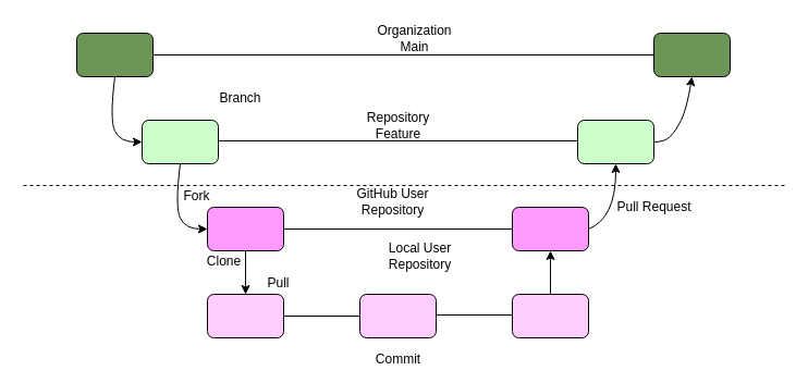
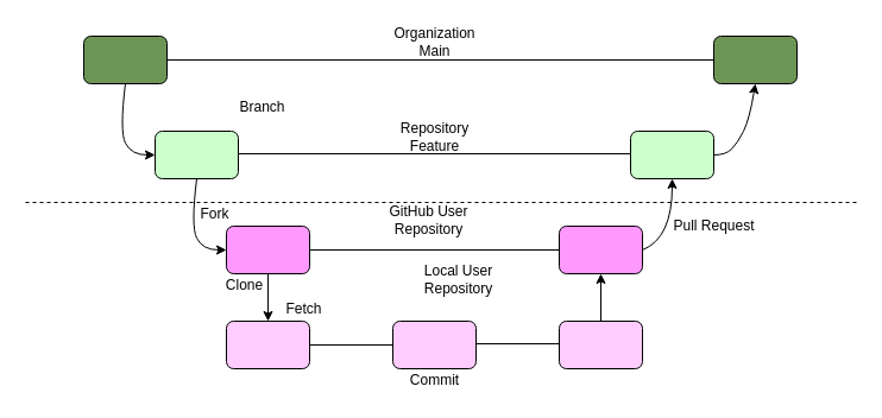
  <mxCell id="0" />
  <mxCell id="1" parent="0" />
  <mxCell id="2" value="" style="rounded=1;whiteSpace=wrap;html=1;fillColor=#6D9656;" vertex="1" parent="1"><mxGeometry x="70" y="30" width="70" height="40" as="geometry" /></mxCell>
  <mxCell id="3" value="" style="rounded=1;whiteSpace=wrap;html=1;fillColor=#CCFFCC;" vertex="1" parent="1"><mxGeometry x="130" y="110" width="70" height="40" as="geometry" /></mxCell>
  <mxCell id="4" style="edgeStyle=orthogonalEdgeStyle;rounded=0;orthogonalLoop=1;jettySize=auto;html=1;exitX=0.5;exitY=1;exitDx=0;exitDy=0;entryX=0.5;entryY=0;entryDx=0;entryDy=0;" edge="1" parent="1" source="5" target="6"><mxGeometry relative="1" as="geometry" /></mxCell>
  <mxCell id="5" value="" style="rounded=1;whiteSpace=wrap;html=1;fillColor=#FF99FF;" vertex="1" parent="1"><mxGeometry x="190" y="190" width="70" height="40" as="geometry" /></mxCell>
  <mxCell id="6" value="" style="rounded=1;whiteSpace=wrap;html=1;fillColor=#FFCCFF;" vertex="1" parent="1"><mxGeometry x="190" y="270" width="70" height="40" as="geometry" /></mxCell>
  <mxCell id="7" value="" style="rounded=1;whiteSpace=wrap;html=1;fillColor=#FFCCFF;" vertex="1" parent="1"><mxGeometry x="330" y="270" width="70" height="40" as="geometry" /></mxCell>
  <mxCell id="8" style="edgeStyle=orthogonalEdgeStyle;rounded=0;orthogonalLoop=1;jettySize=auto;html=1;exitX=0.5;exitY=0;exitDx=0;exitDy=0;entryX=0.5;entryY=1;entryDx=0;entryDy=0;" edge="1" parent="1" source="9" target="10"><mxGeometry relative="1" as="geometry" /></mxCell>
  <mxCell id="9" value="" style="rounded=1;whiteSpace=wrap;html=1;fillColor=#FFCCFF;" vertex="1" parent="1"><mxGeometry x="470" y="270" width="70" height="40" as="geometry" /></mxCell>
  <mxCell id="10" value="" style="rounded=1;whiteSpace=wrap;html=1;fillColor=#FF99FF;" vertex="1" parent="1"><mxGeometry x="470" y="190" width="70" height="40" as="geometry" /></mxCell>
  <mxCell id="11" value="" style="rounded=1;whiteSpace=wrap;html=1;fillColor=#CCFFCC;" vertex="1" parent="1"><mxGeometry x="530" y="110" width="70" height="40" as="geometry" /></mxCell>
  <mxCell id="12" value="" style="rounded=1;whiteSpace=wrap;html=1;fillColor=#6D9656;" vertex="1" parent="1"><mxGeometry x="600" y="30" width="70" height="40" as="geometry" /></mxCell>
  <mxCell id="13" value="" style="curved=1;endArrow=classic;html=1;exitX=0.5;exitY=1;exitDx=0;exitDy=0;entryX=0;entryY=0.5;entryDx=0;entryDy=0;" edge="1" parent="1" source="2" target="3"><mxGeometry width="50" height="50" relative="1" as="geometry"><mxPoint x="60" y="150" as="sourcePoint" /><mxPoint x="90" y="160" as="targetPoint" /><Array as="points"><mxPoint x="100" y="110" /><mxPoint x="110" y="130" /></Array></mxGeometry></mxCell>
  <mxCell id="14" value="" style="curved=1;endArrow=classic;html=1;exitX=1;exitY=0.5;exitDx=0;exitDy=0;entryX=0.5;entryY=1;entryDx=0;entryDy=0;" edge="1" parent="1" source="11" target="12"><mxGeometry width="50" height="50" relative="1" as="geometry"><mxPoint x="115" y="80" as="sourcePoint" /><mxPoint x="140" y="140" as="targetPoint" /><Array as="points"><mxPoint x="610" y="130" /><mxPoint x="620" y="120" /><mxPoint x="630" y="100" /></Array></mxGeometry></mxCell>
  <mxCell id="15" value="" style="curved=1;endArrow=classic;html=1;exitX=1;exitY=0.5;exitDx=0;exitDy=0;entryX=0.5;entryY=1;entryDx=0;entryDy=0;" edge="1" parent="1" source="10" target="11"><mxGeometry width="50" height="50" relative="1" as="geometry"><mxPoint x="550" y="210" as="sourcePoint" /><mxPoint x="585" y="150" as="targetPoint" /><Array as="points"><mxPoint x="565" y="200" /></Array></mxGeometry></mxCell>
  <mxCell id="16" value="Pull Request" style="text;html=1;align=center;verticalAlign=middle;resizable=0;points=[];;autosize=1;" vertex="1" parent="1"><mxGeometry x="560" y="180" width="80" height="20" as="geometry" /></mxCell>
  <mxCell id="17" value="" style="endArrow=none;html=1;entryX=0;entryY=0.5;entryDx=0;entryDy=0;exitX=1;exitY=0.5;exitDx=0;exitDy=0;" edge="1" parent="1" source="6" target="7"><mxGeometry width="50" height="50" relative="1" as="geometry"><mxPoint x="290" y="400" as="sourcePoint" /><mxPoint x="340" y="350" as="targetPoint" /></mxGeometry></mxCell>
  <mxCell id="18" value="" style="endArrow=none;html=1;entryX=0;entryY=0.5;entryDx=0;entryDy=0;exitX=1;exitY=0.5;exitDx=0;exitDy=0;" edge="1" parent="1"><mxGeometry width="50" height="50" relative="1" as="geometry"><mxPoint x="400" y="289" as="sourcePoint" /><mxPoint x="470" y="289" as="targetPoint" /></mxGeometry></mxCell>
- <mxCell id="19" value="Commit" style="text;html=1;align=center;verticalAlign=middle;resizable=0;points=[];;autosize=1;" vertex="1" parent="1"><mxGeometry x="335" y="320" width="60" height="20" as="geometry" /></mxCell>
+ <mxCell id="19" value="Commit" style="text;html=1;align=center;verticalAlign=middle;resizable=0;points=[];;autosize=1;" vertex="1" parent="1"><mxGeometry x="335" y="310" width="60" height="20" as="geometry" /></mxCell>
  <mxCell id="20" value="" style="curved=1;endArrow=classic;html=1;exitX=0.5;exitY=1;exitDx=0;exitDy=0;entryX=0;entryY=0.5;entryDx=0;entryDy=0;" edge="1" parent="1" source="3" target="5"><mxGeometry width="50" height="50" relative="1" as="geometry"><mxPoint x="160" y="180" as="sourcePoint" /><mxPoint x="185" y="240" as="targetPoint" /><Array as="points"><mxPoint x="160" y="190" /><mxPoint x="170" y="210" /></Array></mxGeometry></mxCell>
  <mxCell id="21" value="Branch" style="text;html=1;align=center;verticalAlign=middle;resizable=0;points=[];;autosize=1;" vertex="1" parent="1"><mxGeometry x="195" y="80" width="50" height="20" as="geometry" /></mxCell>
  <mxCell id="22" value="Fork" style="text;html=1;align=center;verticalAlign=middle;resizable=0;points=[];;autosize=1;" vertex="1" parent="1"><mxGeometry x="160" y="170" width="40" height="20" as="geometry" /></mxCell>
  <mxCell id="23" value="Clone" style="text;html=1;align=center;verticalAlign=middle;resizable=0;points=[];;autosize=1;" vertex="1" parent="1"><mxGeometry x="180" y="230" width="50" height="20" as="geometry" /></mxCell>
- <mxCell id="24" value="Pull" style="text;html=1;align=center;verticalAlign=middle;resizable=0;points=[];;autosize=1;" vertex="1" parent="1"><mxGeometry x="230" y="250" width="50" height="20" as="geometry" /></mxCell>
+ <mxCell id="24" value="Fetch" style="text;html=1;align=center;verticalAlign=middle;resizable=0;points=[];;autosize=1;" vertex="1" parent="1"><mxGeometry x="230" y="250" width="50" height="20" as="geometry" /></mxCell>
  <mxCell id="25" value="" style="endArrow=none;html=1;entryX=1;entryY=0.5;entryDx=0;entryDy=0;exitX=0;exitY=0.5;exitDx=0;exitDy=0;" edge="1" parent="1" source="12" target="2"><mxGeometry width="50" height="50" relative="1" as="geometry"><mxPoint x="70" y="400" as="sourcePoint" /><mxPoint x="120" y="350" as="targetPoint" /></mxGeometry></mxCell>
  <mxCell id="26" value="" style="endArrow=none;html=1;exitX=0;exitY=0.5;exitDx=0;exitDy=0;" edge="1" parent="1"><mxGeometry width="50" height="50" relative="1" as="geometry"><mxPoint x="530" y="129" as="sourcePoint" /><mxPoint x="200" y="129" as="targetPoint" /></mxGeometry></mxCell>
  <mxCell id="27" value="" style="endArrow=none;html=1;exitX=1;exitY=0.5;exitDx=0;exitDy=0;entryX=0;entryY=0.5;entryDx=0;entryDy=0;" edge="1" parent="1" source="5" target="10"><mxGeometry width="50" height="50" relative="1" as="geometry"><mxPoint x="350" y="230" as="sourcePoint" /><mxPoint x="400" y="180" as="targetPoint" /></mxGeometry></mxCell>
  <mxCell id="28" value="" style="endArrow=none;dashed=1;html=1;" edge="1" parent="1"><mxGeometry width="50" height="50" relative="1" as="geometry"><mxPoint x="720" y="170" as="sourcePoint" /><mxPoint x="20" y="170" as="targetPoint" /></mxGeometry></mxCell>
- <mxCell id="29" value="Organization&lt;br&gt;Main" style="text;html=1;align=center;verticalAlign=middle;resizable=0;points=[];;autosize=1;" vertex="1" parent="1"><mxGeometry x="340" y="20" width="80" height="30" as="geometry" /></mxCell>
+ <mxCell id="29" value="Organization&lt;br&gt;Main" style="text;html=1;align=center;verticalAlign=middle;resizable=0;points=[];;autosize=1;" vertex="1" parent="1"><mxGeometry x="325" y="20" width="80" height="30" as="geometry" /></mxCell>
  <mxCell id="30" value="Repository&lt;br&gt;Feature" style="text;html=1;align=center;verticalAlign=middle;resizable=0;points=[];;autosize=1;" vertex="1" parent="1"><mxGeometry x="325" y="100" width="80" height="30" as="geometry" /></mxCell>
  <mxCell id="31" value="GitHub User&lt;br&gt;Repository" style="text;html=1;align=center;verticalAlign=middle;resizable=0;points=[];;autosize=1;" vertex="1" parent="1"><mxGeometry x="320" y="170" width="80" height="30" as="geometry" /></mxCell>
  <mxCell id="32" value="Local User&lt;br&gt;Repository" style="text;html=1;align=center;verticalAlign=middle;resizable=0;points=[];;autosize=1;" vertex="1" parent="1"><mxGeometry x="350" y="220" width="70" height="30" as="geometry" /></mxCell>
